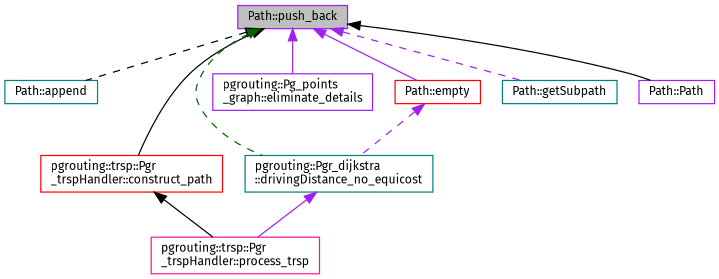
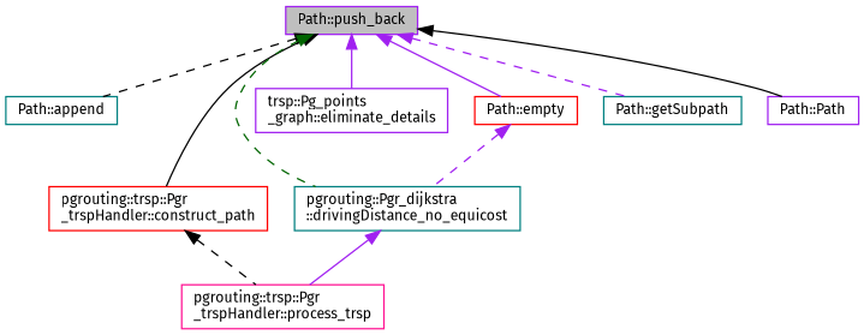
  digraph {
    fontname="Fira Sans"
    rankdir=TB
    node [color=purple fillcolor=white fontname="Fira Sans" fontsize=10 shape=record style=filled]
    edge [color=purple dir=back fontname="Fira Sans" fontsize=10 labelfontname=Helvetica labelfontsize=10 style=solid]
    n1 [fillcolor=grey75 fontcolor=black height=0.2 label="Path::push_back" width=0.4]
    n2 [color=teal height=0.2 label="Path::append" width=0.4]
    n3 [color=red height=0.2 label="pgrouting::trsp::Pgr\l_trspHandler::construct_path" width=0.4]
    n4 [color=teal height=0.2 label="pgrouting::Pgr_dijkstra\l::drivingDistance_no_equicost" width=0.4]
-   n5 [height=0.2 label="pgrouting::Pg_points\l_graph::eliminate_details" width=0.4]
+   n5 [height=0.2 label="trsp::Pg_points\l_graph::eliminate_details" width=0.4]
    n6 [color=red height=0.2 label="Path::empty" width=0.4]
    n7 [color=teal height=0.2 label="Path::getSubpath" width=0.4]
    n8 [height=0.2 label="Path::Path" width=0.4]
    n9 [color=deeppink height=0.2 label="pgrouting::trsp::Pgr\l_trspHandler::process_trsp" width=0.4]
    n1 -> n2 [color=black style=dashed]
    n1 -> n3 [color=black]
    n1 -> n4 [color=darkgreen style=dashed]
    n1 -> n5
    n1 -> n6
    n1 -> n7 [style=dashed]
    n1 -> n8 [color=black]
-   n3 -> n9 [color=black]
+   n3 -> n9 [color=black style=dashed]
    n4 -> n9
    n6 -> n4 [style=dashed]
  }
